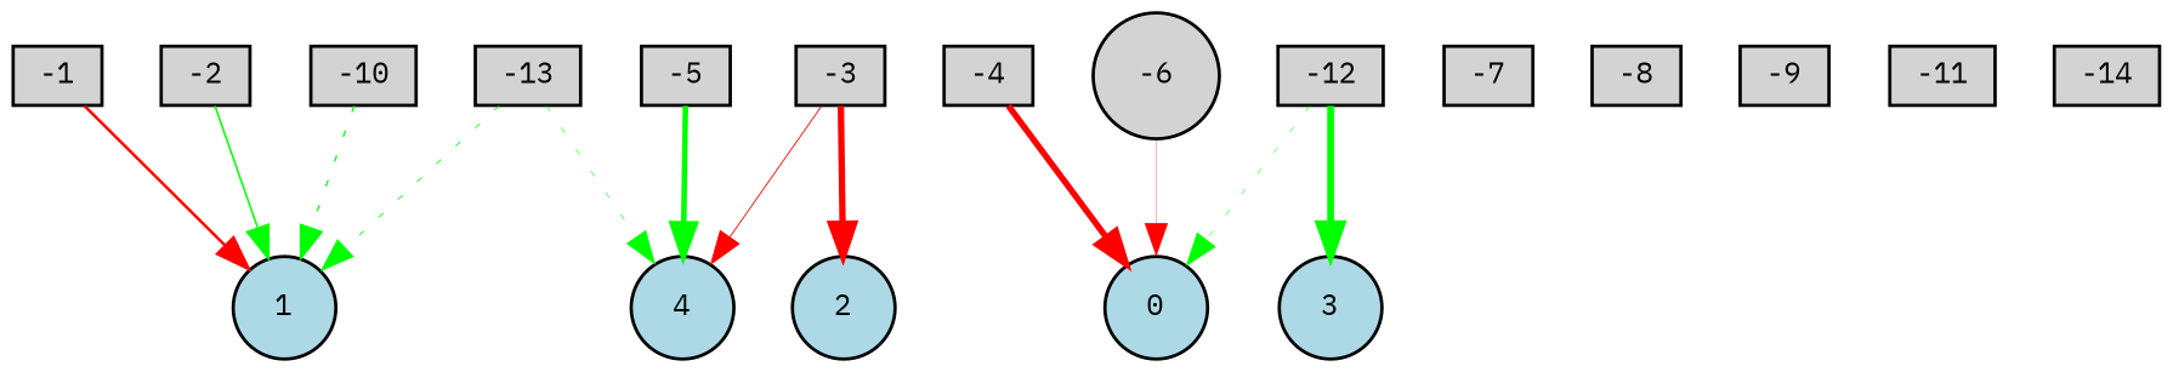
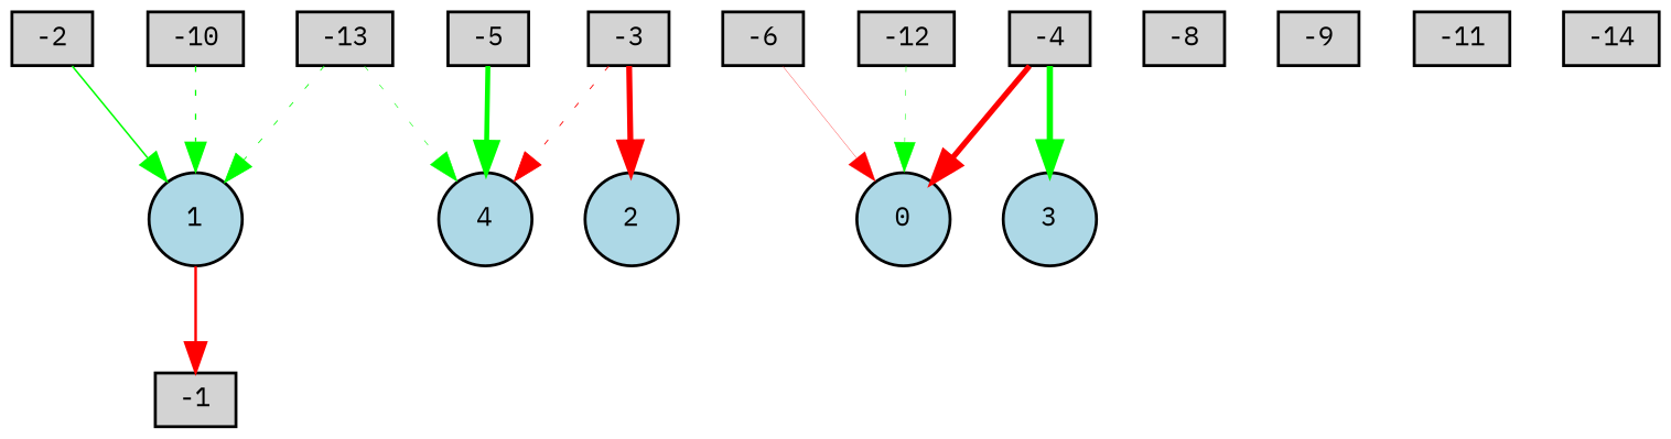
  digraph {
    fontname="IBM Plex Mono"
    node [fillcolor=lightgray fontname="IBM Plex Mono" fontsize=9 shape=box style=filled]
    edge [color=green fontname="IBM Plex Mono" style=solid]
    -1 [height=0.2 width=0.2]
    1 [fillcolor=lightblue height=0.2 shape=circle width=0.2]
    0 [fillcolor=lightblue height=0.2 shape=circle width=0.2]
    -2 [height=0.2 width=0.2]
    -3 [height=0.2 width=0.2]
    2 [fillcolor=lightblue height=0.2 shape=circle width=0.2]
    4 [fillcolor=lightblue height=0.2 shape=circle width=0.2]
    -4 [height=0.2 width=0.2]
    3 [fillcolor=lightblue height=0.2 shape=circle width=0.2]
    -5 [height=0.2 width=0.2]
-   -6 [height=0.2 shape=circle width=0.2]
-   -7 [height=0.2 width=0.2]
+   -6 [height=0.2 width=0.2]
    -8 [height=0.2 width=0.2]
    -9 [height=0.2 width=0.2]
    -10 [height=0.2 width=0.2]
    -11 [height=0.2 width=0.2]
    -12 [height=0.2 width=0.2]
    -13 [height=0.2 width=0.2]
    -14 [height=0.2 width=0.2]
-   -1 -> 1 [color=red penwidth=0.8762864759092834]
+   1 -> -1 [color=red penwidth=0.8762864759092834]
    -2 -> 1 [penwidth=0.5520833232863304]
    -3 -> 2 [color=red penwidth=1.9515434789650792]
-   -3 -> 4 [color=red penwidth=0.31079943386211406]
+   -3 -> 4 [color=red penwidth=0.31079943386211406 style=dotted]
    -4 -> 0 [color=red penwidth=1.8853785852817333]
-   -12 -> 3 [penwidth=2.0815085712216]
+   -4 -> 3 [penwidth=2.0815085712216]
    -5 -> 4 [penwidth=1.672097099060707]
    -6 -> 0 [color=red penwidth=0.10803694160491124]
    -10 -> 1 [penwidth=0.454667472816482 style=dotted]
    -12 -> 0 [penwidth=0.1807272069114087 style=dotted]
    -13 -> 1 [penwidth=0.2933829336299412 style=dotted]
    -13 -> 4 [penwidth=0.1982960352571063 style=dotted]
  }
